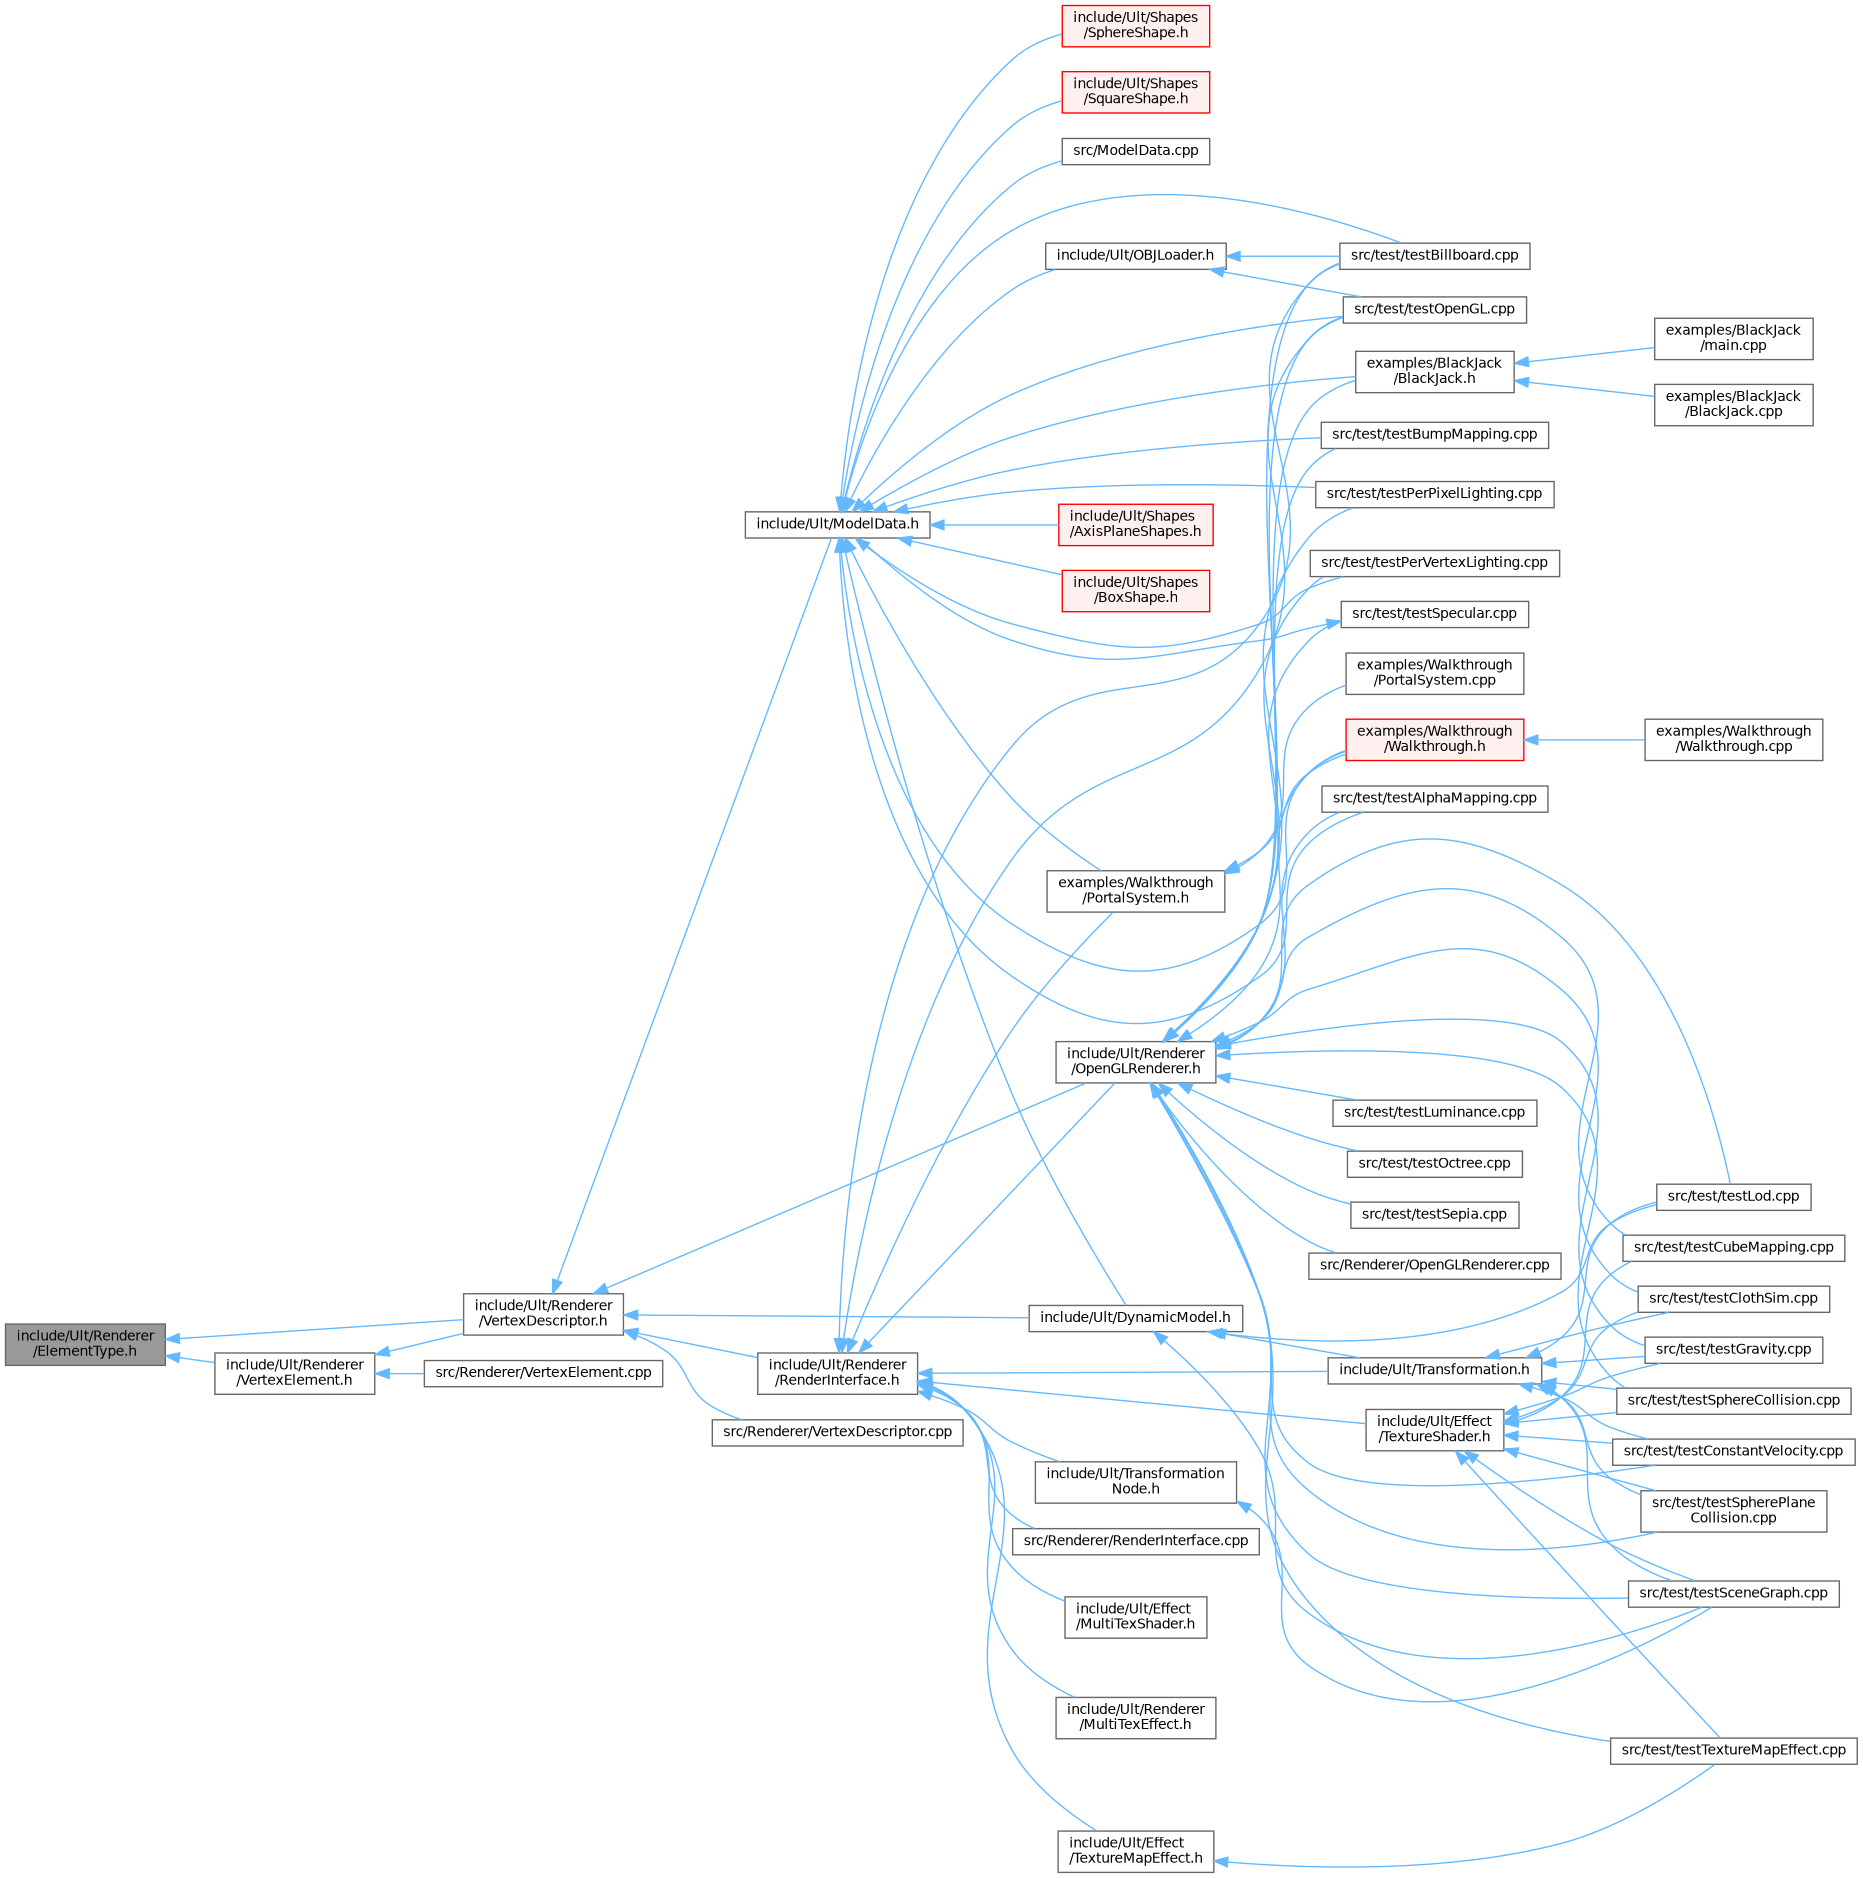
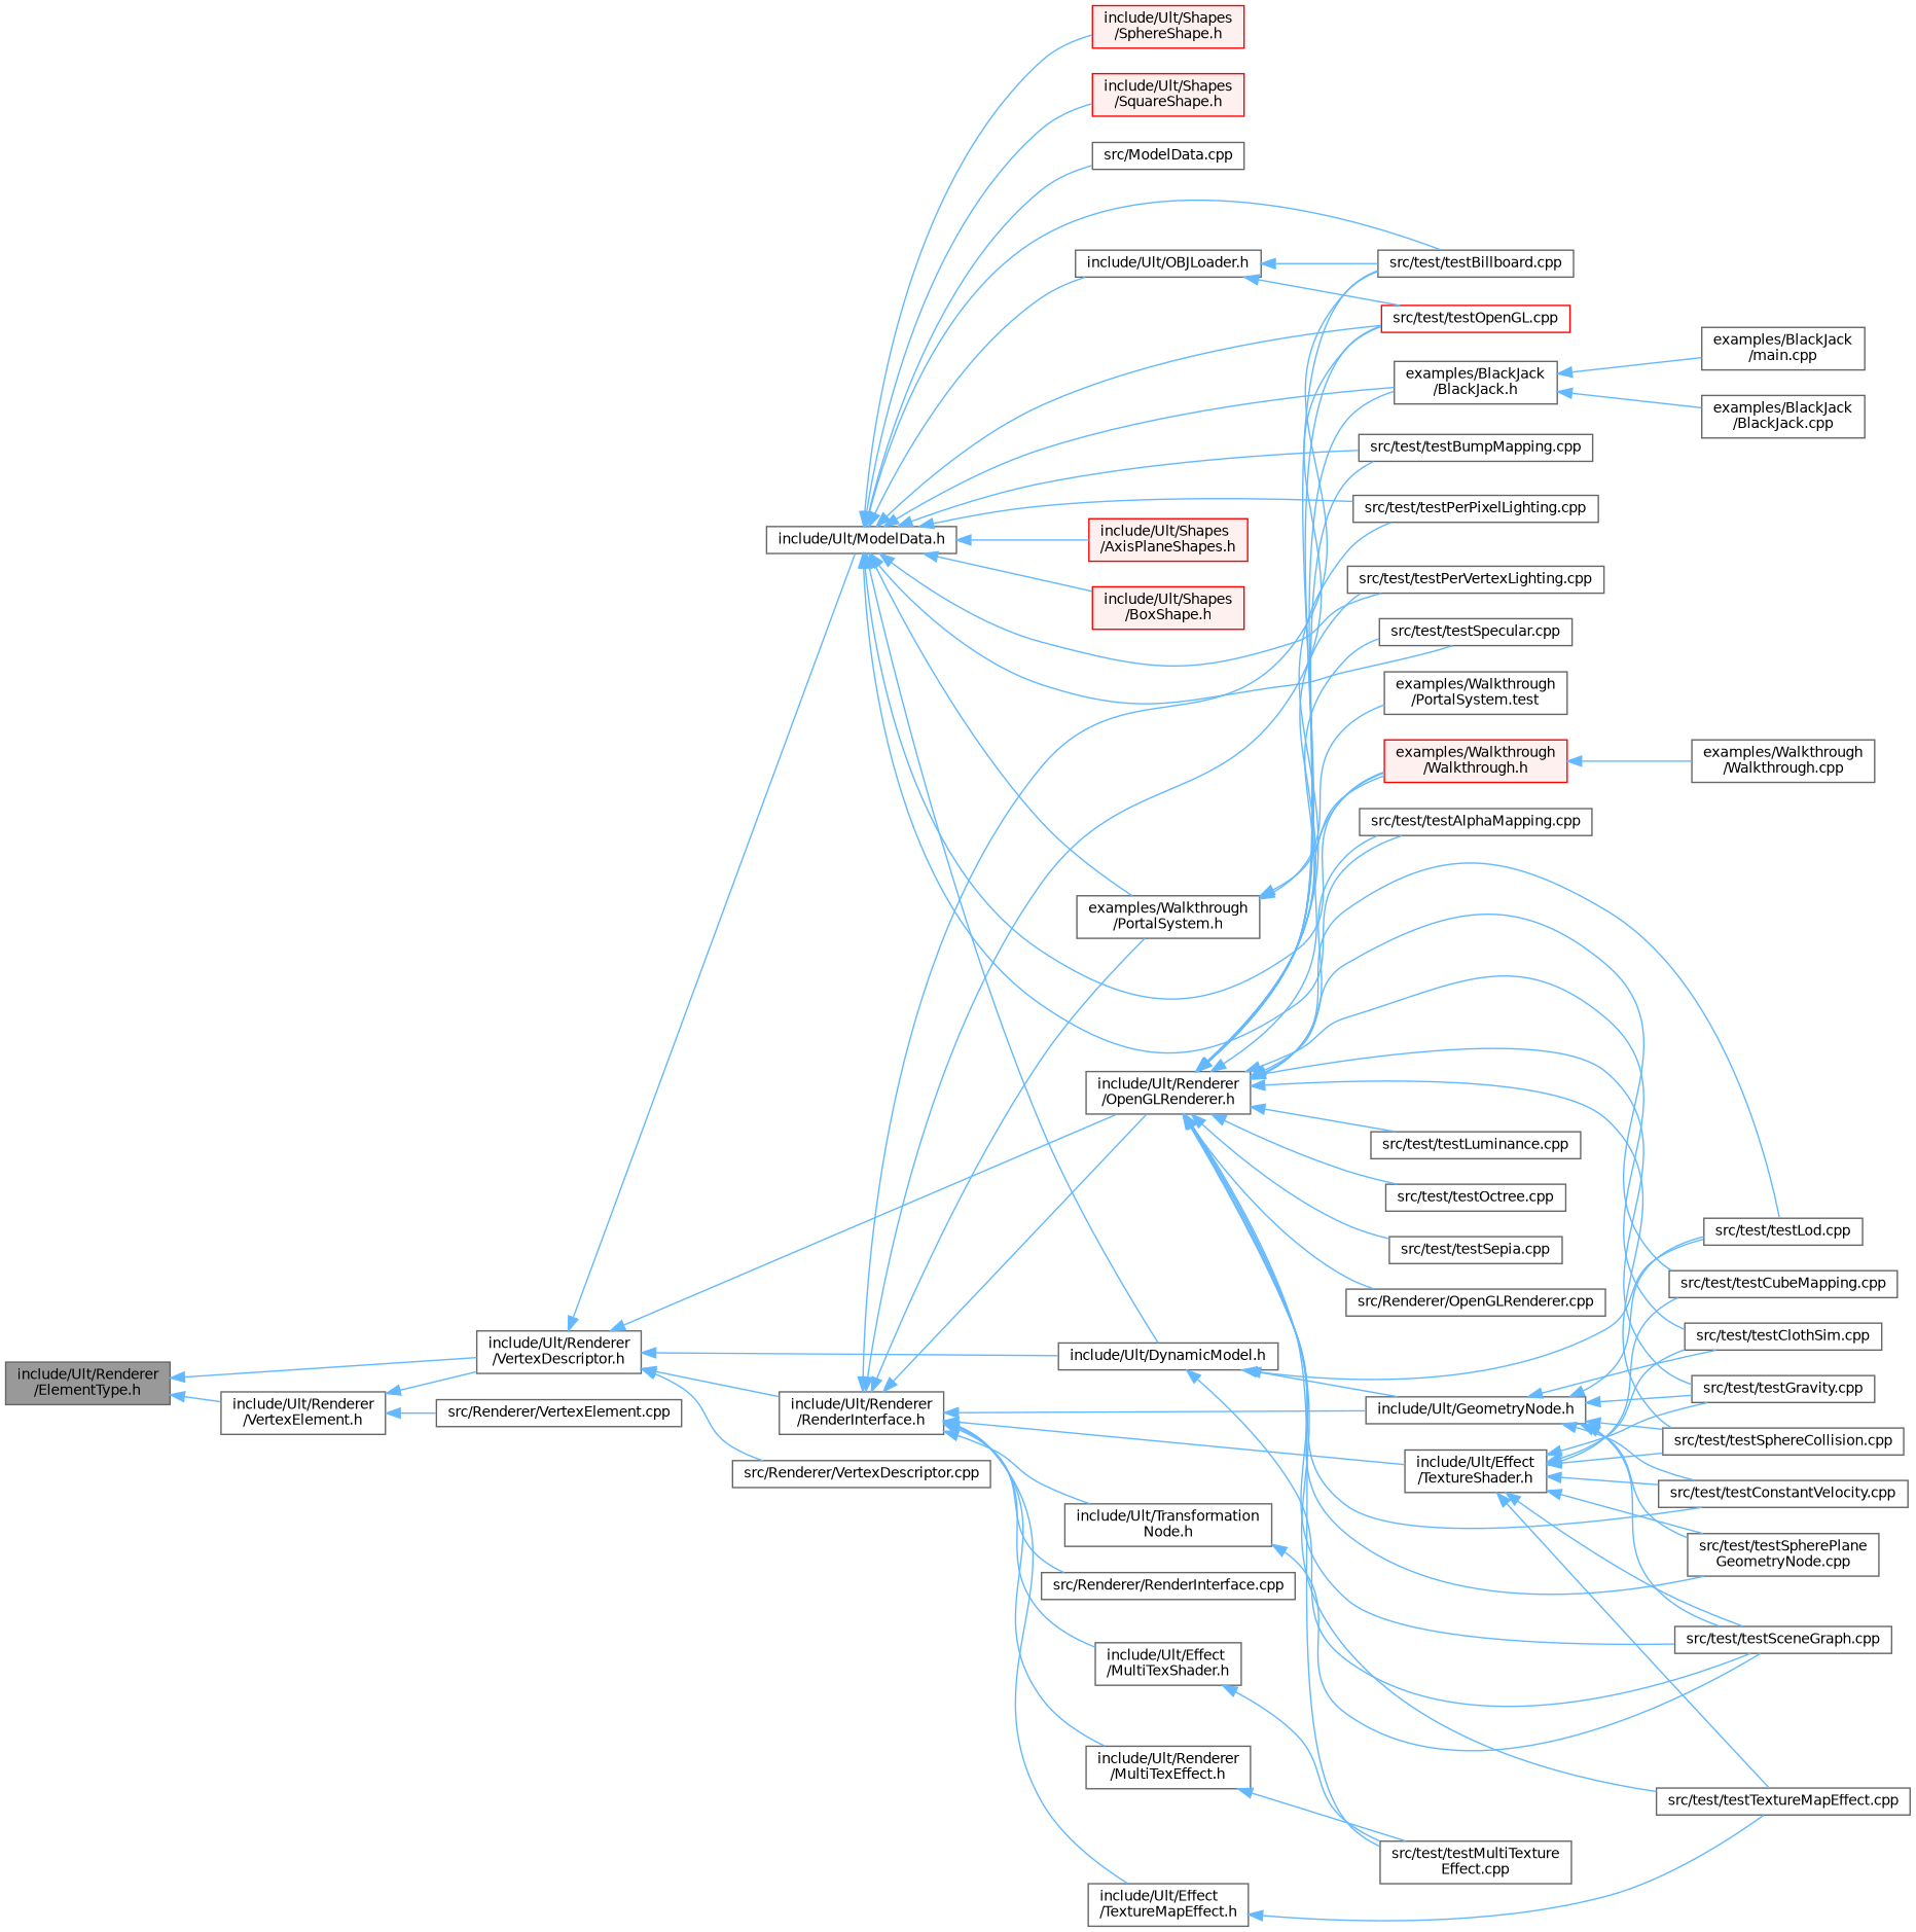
  digraph {
    rankdir=LR
    node [color=grey40 fillcolor=white fontname=Helvetica fontsize=10 shape=box style=filled]
    edge [color=steelblue1 dir=back fontname=Helvetica fontsize=10 labelfontname=Helvetica labelfontsize=10 style=solid]
    n1 [color=gray40 fillcolor=grey60 fontcolor=black height=0.2 label="include/Ult/Renderer\l/ElementType.h" width=0.4]
    n2 [height=0.2 label="include/Ult/Renderer\l/VertexDescriptor.h" width=0.4]
    n3 [height=0.2 label="include/Ult/Renderer\l/VertexElement.h" width=0.4]
    n4 [height=0.2 label="include/Ult/DynamicModel.h" width=0.4]
    n5 [height=0.2 label="include/Ult/ModelData.h" width=0.4]
    n6 [height=0.2 label="include/Ult/Renderer\l/OpenGLRenderer.h" width=0.4]
    n7 [height=0.2 label="include/Ult/Renderer\l/RenderInterface.h" width=0.4]
    n8 [height=0.2 label="src/Renderer/VertexDescriptor.cpp" width=0.4]
    n9 [height=0.2 label="src/Renderer/VertexElement.cpp" width=0.4]
-   n10 [height=0.2 label="include/Ult/Transformation.h" width=0.4]
+   n10 [height=0.2 label="include/Ult/GeometryNode.h" width=0.4]
    n11 [height=0.2 label="src/test/testLod.cpp" width=0.4]
    n12 [height=0.2 label="src/test/testSceneGraph.cpp" width=0.4]
    n13 [height=0.2 label="examples/BlackJack\l/BlackJack.h" width=0.4]
    n14 [height=0.2 label="examples/Walkthrough\l/PortalSystem.h" width=0.4]
    n15 [color=red fillcolor="#FFF0F0" height=0.2 label="examples/Walkthrough\l/Walkthrough.h" width=0.4]
    n16 [height=0.2 label="include/Ult/OBJLoader.h" width=0.4]
    n17 [height=0.2 label="src/test/testBillboard.cpp" width=0.4]
-   n18 [height=0.2 label="src/test/testOpenGL.cpp" width=0.4]
+   n18 [color=red height=0.2 label="src/test/testOpenGL.cpp" width=0.4]
    n19 [color=red fillcolor="#FFF0F0" height=0.2 label="include/Ult/Shapes\l/AxisPlaneShapes.h" width=0.4]
    n20 [color=red fillcolor="#FFF0F0" height=0.2 label="include/Ult/Shapes\l/BoxShape.h" width=0.4]
    n21 [color=red fillcolor="#FFF0F0" height=0.2 label="include/Ult/Shapes\l/SphereShape.h" width=0.4]
    n22 [color=red fillcolor="#FFF0F0" height=0.2 label="include/Ult/Shapes\l/SquareShape.h" width=0.4]
    n23 [height=0.2 label="src/ModelData.cpp" width=0.4]
    n24 [height=0.2 label="src/test/testAlphaMapping.cpp" width=0.4]
    n25 [height=0.2 label="src/test/testBumpMapping.cpp" width=0.4]
    n26 [height=0.2 label="src/test/testPerPixelLighting.cpp" width=0.4]
    n27 [height=0.2 label="src/test/testPerVertexLighting.cpp" width=0.4]
    n28 [height=0.2 label="src/test/testSpecular.cpp" width=0.4]
    n29 [height=0.2 label="src/test/testClothSim.cpp" width=0.4]
    n30 [height=0.2 label="src/test/testConstantVelocity.cpp" width=0.4]
    n31 [height=0.2 label="src/test/testGravity.cpp" width=0.4]
    n32 [height=0.2 label="src/test/testSphereCollision.cpp" width=0.4]
-   n33 [height=0.2 label="src/test/testSpherePlane\lCollision.cpp" width=0.4]
+   n33 [height=0.2 label="src/test/testSpherePlane\lGeometryNode.cpp" width=0.4]
    n34 [height=0.2 label="src/Renderer/OpenGLRenderer.cpp" width=0.4]
    n35 [height=0.2 label="src/test/testCubeMapping.cpp" width=0.4]
    n36 [height=0.2 label="src/test/testLuminance.cpp" width=0.4]
+   n37 [height=0.2 label="src/test/testMultiTexture\lEffect.cpp" width=0.4]
    n38 [height=0.2 label="src/test/testOctree.cpp" width=0.4]
    n39 [height=0.2 label="src/test/testSepia.cpp" width=0.4]
    n40 [height=0.2 label="src/test/testTextureMapEffect.cpp" width=0.4]
    n41 [height=0.2 label="include/Ult/Renderer\l/MultiTexEffect.h" width=0.4]
    n42 [height=0.2 label="include/Ult/Effect\l/MultiTexShader.h" width=0.4]
    n43 [height=0.2 label="include/Ult/Effect\l/TextureMapEffect.h" width=0.4]
    n44 [height=0.2 label="include/Ult/Effect\l/TextureShader.h" width=0.4]
    n45 [height=0.2 label="include/Ult/Transformation\lNode.h" width=0.4]
    n46 [height=0.2 label="src/Renderer/RenderInterface.cpp" width=0.4]
    n47 [height=0.2 label="examples/BlackJack\l/BlackJack.cpp" width=0.4]
    n48 [height=0.2 label="examples/BlackJack\l/main.cpp" width=0.4]
-   n49 [height=0.2 label="examples/Walkthrough\l/PortalSystem.cpp" width=0.4]
+   n49 [height=0.2 label="examples/Walkthrough\l/PortalSystem.test" width=0.4]
    n50 [height=0.2 label="examples/Walkthrough\l/Walkthrough.cpp" width=0.4]
    n1 -> n2
    n1 -> n3
    n2 -> n4
    n2 -> n5
    n2 -> n6
    n2 -> n7
    n2 -> n8
    n3 -> n2
    n3 -> n9
    n4 -> n10
    n4 -> n11
    n4 -> n12
    n5 -> n4
    n5 -> n13
    n5 -> n14
    n5 -> n15
    n5 -> n16
    n5 -> n17
    n5 -> n18
    n5 -> n19
    n5 -> n20
    n5 -> n21
    n5 -> n22
    n5 -> n23
    n5 -> n24
    n5 -> n25
    n5 -> n26
    n5 -> n27
-   n28 -> n5
+   n5 -> n28
    n6 -> n11
    n6 -> n12
    n6 -> n13
    n6 -> n15
    n6 -> n17
    n6 -> n18
    n6 -> n24
    n6 -> n25
    n6 -> n26
    n6 -> n27
    n6 -> n28
    n6 -> n29
    n6 -> n30
    n6 -> n31
    n6 -> n32
    n6 -> n33
    n6 -> n34
    n6 -> n35
    n6 -> n36
+   n6 -> n37
    n6 -> n38
    n6 -> n39
    n6 -> n40
    n7 -> n6
    n7 -> n10
    n7 -> n14
    n7 -> n17
    n7 -> n18
    n7 -> n41
    n7 -> n42
    n7 -> n43
    n7 -> n44
    n7 -> n45
    n7 -> n46
    n10 -> n11
    n10 -> n12
    n10 -> n29
    n10 -> n30
    n10 -> n31
    n10 -> n32
    n10 -> n33
    n13 -> n47
    n13 -> n48
    n14 -> n15
    n14 -> n49
    n15 -> n50
    n16 -> n17
    n16 -> n18
+   n41 -> n37
+   n42 -> n37
    n43 -> n40
    n44 -> n12
    n44 -> n29
    n44 -> n30
    n44 -> n31
    n44 -> n32
    n44 -> n33
    n44 -> n35
    n44 -> n40
    n45 -> n12
  }
